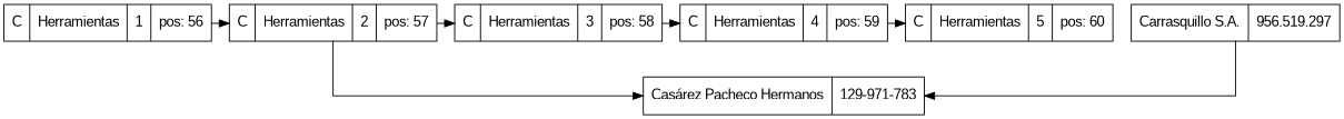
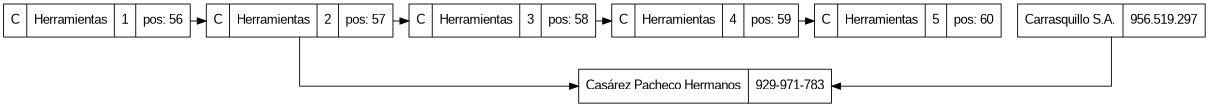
  digraph {
    fontname="Liberation Sans"
    splines=ortho
    node [fontname="Liberation Sans" shape=record]
    edge [fontname="Liberation Sans"]
    n1 [label="C|Herramientas|1|pos: 56"]
    n2 [label="C|Herramientas|2|pos: 57"]
    n3 [label="C|Herramientas|3|pos: 58"]
    n4 [label="C|Herramientas|4|pos: 59"]
    n5 [label="C|Herramientas|5|pos: 60"]
-   n6 [label="Casárez Pacheco Hermanos|129-971-783"]
+   n6 [label="Casárez Pacheco Hermanos|929-971-783"]
    n7 [label="Carrasquillo S.A.|956.519.297"]
    subgraph sub_1 {
      rank=same
      n1
      n2
      n3
      n4
      n5
    }
    n1 -> n2
    n2 -> n3
    n2 -> n6
    n3 -> n4
    n4 -> n5
    n7 -> n6
  }
